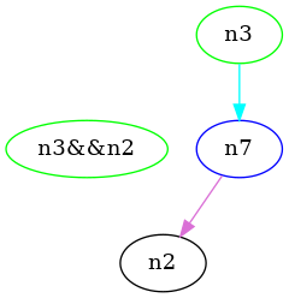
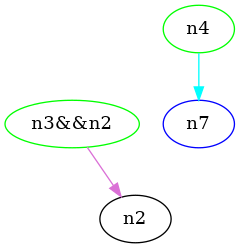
  digraph {
    node [color=green]
    n1 [a=3 b=4 color=blue label=n7]
    n2 [color=""]
-   n3 [b=3 label=n3]
+   n3 [b=3 label=n4]
    n4 [b=toto label="n3&&n2"]
-   n1 -> n2 [a=2 b=5 color=orchid]
+   n4 -> n2 [a=2 b=5 color=orchid]
    n3 -> n1 [a=1 color=cyan]
  }
